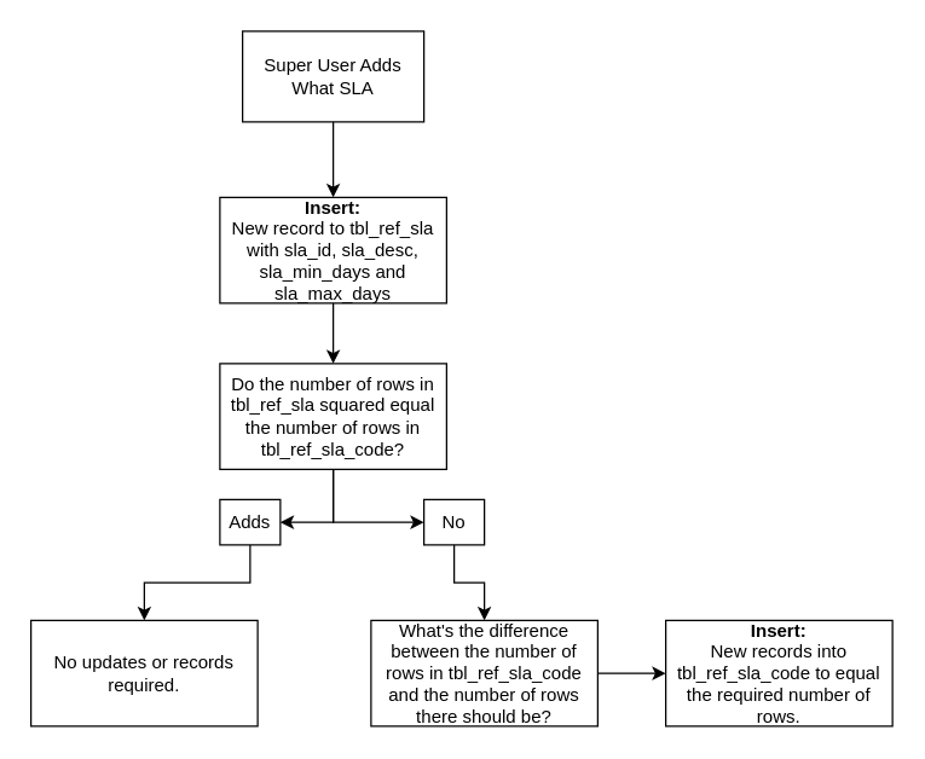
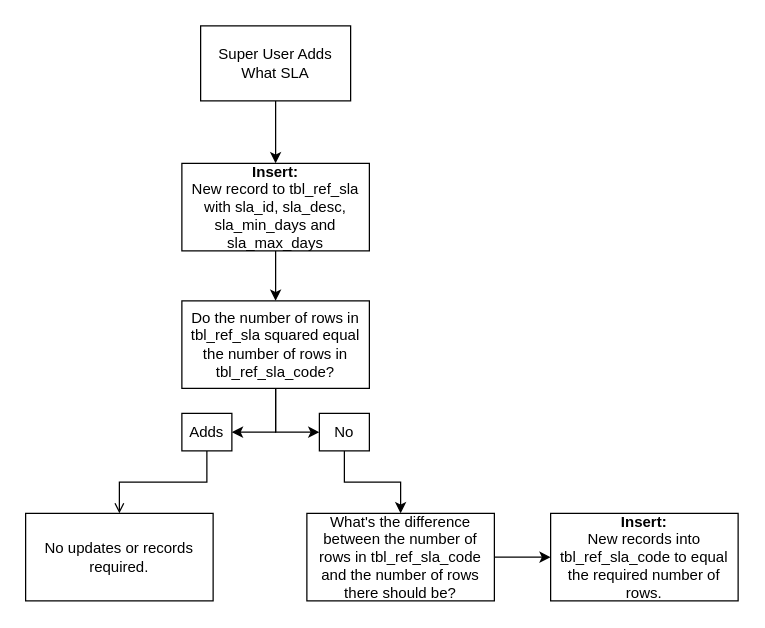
  <mxCell id="0" />
  <mxCell id="1" parent="0" />
  <mxCell id="2" style="edgeStyle=orthogonalEdgeStyle;rounded=0;orthogonalLoop=1;jettySize=auto;html=1;entryX=0.5;entryY=0;entryDx=0;entryDy=0;" edge="1" parent="1" source="3" target="5"><mxGeometry relative="1" as="geometry" /></mxCell>
  <mxCell id="3" value="Super User Adds What SLA" style="rounded=0;whiteSpace=wrap;html=1;" vertex="1" parent="1"><mxGeometry x="160" y="20" width="120" height="60" as="geometry" /></mxCell>
  <mxCell id="4" style="edgeStyle=orthogonalEdgeStyle;rounded=0;orthogonalLoop=1;jettySize=auto;html=1;exitX=0.5;exitY=1;exitDx=0;exitDy=0;entryX=0.5;entryY=0;entryDx=0;entryDy=0;" edge="1" parent="1" source="5" target="8"><mxGeometry relative="1" as="geometry" /></mxCell>
  <mxCell id="5" value="&lt;b&gt;Insert:&lt;/b&gt;&lt;br&gt;New record to tbl_ref_sla with sla_id, sla_desc, sla_min_days and sla_max_days" style="rounded=0;whiteSpace=wrap;html=1;" vertex="1" parent="1"><mxGeometry x="145" y="130" width="150" height="70" as="geometry" /></mxCell>
  <mxCell id="6" style="edgeStyle=orthogonalEdgeStyle;rounded=0;orthogonalLoop=1;jettySize=auto;html=1;exitX=0.5;exitY=1;exitDx=0;exitDy=0;entryX=1;entryY=0.5;entryDx=0;entryDy=0;" edge="1" parent="1" source="8" target="10"><mxGeometry relative="1" as="geometry"><Array as="points"><mxPoint x="220" y="345" /></Array></mxGeometry></mxCell>
  <mxCell id="7" style="edgeStyle=orthogonalEdgeStyle;rounded=0;orthogonalLoop=1;jettySize=auto;html=1;exitX=0.5;exitY=1;exitDx=0;exitDy=0;entryX=0;entryY=0.5;entryDx=0;entryDy=0;" edge="1" parent="1" source="8" target="12"><mxGeometry relative="1" as="geometry" /></mxCell>
  <mxCell id="8" value="Do the number of rows in tbl_ref_sla squared equal the number of rows in tbl_ref_sla_code?" style="rounded=0;whiteSpace=wrap;html=1;" vertex="1" parent="1"><mxGeometry x="145" y="240" width="150" height="70" as="geometry" /></mxCell>
- <mxCell id="9" style="edgeStyle=orthogonalEdgeStyle;rounded=0;orthogonalLoop=1;jettySize=auto;html=1;exitX=0.5;exitY=1;exitDx=0;exitDy=0;entryX=0.5;entryY=0;entryDx=0;entryDy=0;" edge="1" parent="1" source="10" target="16"><mxGeometry relative="1" as="geometry" /></mxCell>
+ <mxCell id="9" style="edgeStyle=orthogonalEdgeStyle;rounded=0;orthogonalLoop=1;jettySize=auto;html=1;exitX=0.5;exitY=1;exitDx=0;exitDy=0;entryX=0.5;entryY=0;entryDx=0;entryDy=0;endArrow=open;" edge="1" parent="1" source="10" target="16"><mxGeometry relative="1" as="geometry" /></mxCell>
  <mxCell id="10" value="Adds" style="rounded=0;whiteSpace=wrap;html=1;" vertex="1" parent="1"><mxGeometry x="145" y="330" width="40" height="30" as="geometry" /></mxCell>
  <mxCell id="11" style="edgeStyle=orthogonalEdgeStyle;rounded=0;orthogonalLoop=1;jettySize=auto;html=1;exitX=0.5;exitY=1;exitDx=0;exitDy=0;entryX=0.5;entryY=0;entryDx=0;entryDy=0;" edge="1" parent="1" source="12" target="14"><mxGeometry relative="1" as="geometry" /></mxCell>
- <mxCell id="12" value="No" style="rounded=0;whiteSpace=wrap;html=1;" vertex="1" parent="1"><mxGeometry x="280" y="330" width="40" height="30" as="geometry" /></mxCell>
+ <mxCell id="12" value="No" style="rounded=0;whiteSpace=wrap;html=1;" vertex="1" parent="1"><mxGeometry x="255" y="330" width="40" height="30" as="geometry" /></mxCell>
  <mxCell id="13" style="edgeStyle=orthogonalEdgeStyle;rounded=0;orthogonalLoop=1;jettySize=auto;html=1;exitX=1;exitY=0.5;exitDx=0;exitDy=0;entryX=0;entryY=0.5;entryDx=0;entryDy=0;" edge="1" parent="1" source="14" target="15"><mxGeometry relative="1" as="geometry" /></mxCell>
  <mxCell id="14" value="What's the difference between the number of rows in tbl_ref_sla_code and the number of rows there should be?" style="rounded=0;whiteSpace=wrap;html=1;" vertex="1" parent="1"><mxGeometry x="245" y="410" width="150" height="70" as="geometry" /></mxCell>
  <mxCell id="15" value="&lt;b&gt;Insert:&lt;/b&gt;&lt;br&gt;New records into tbl_ref_sla_code to equal the required number of rows." style="rounded=0;whiteSpace=wrap;html=1;" vertex="1" parent="1"><mxGeometry x="440" y="410" width="150" height="70" as="geometry" /></mxCell>
  <mxCell id="16" value="No updates or records required." style="rounded=0;whiteSpace=wrap;html=1;" vertex="1" parent="1"><mxGeometry x="20" y="410" width="150" height="70" as="geometry" /></mxCell>
